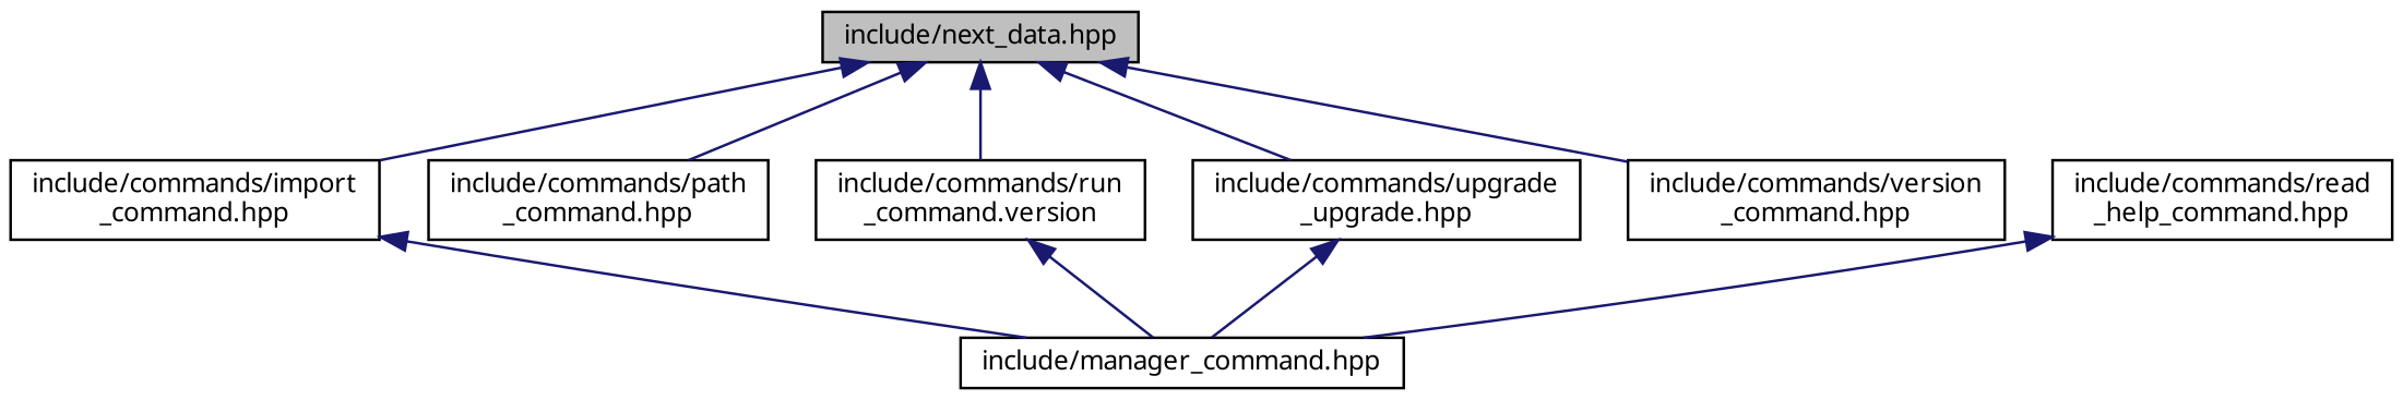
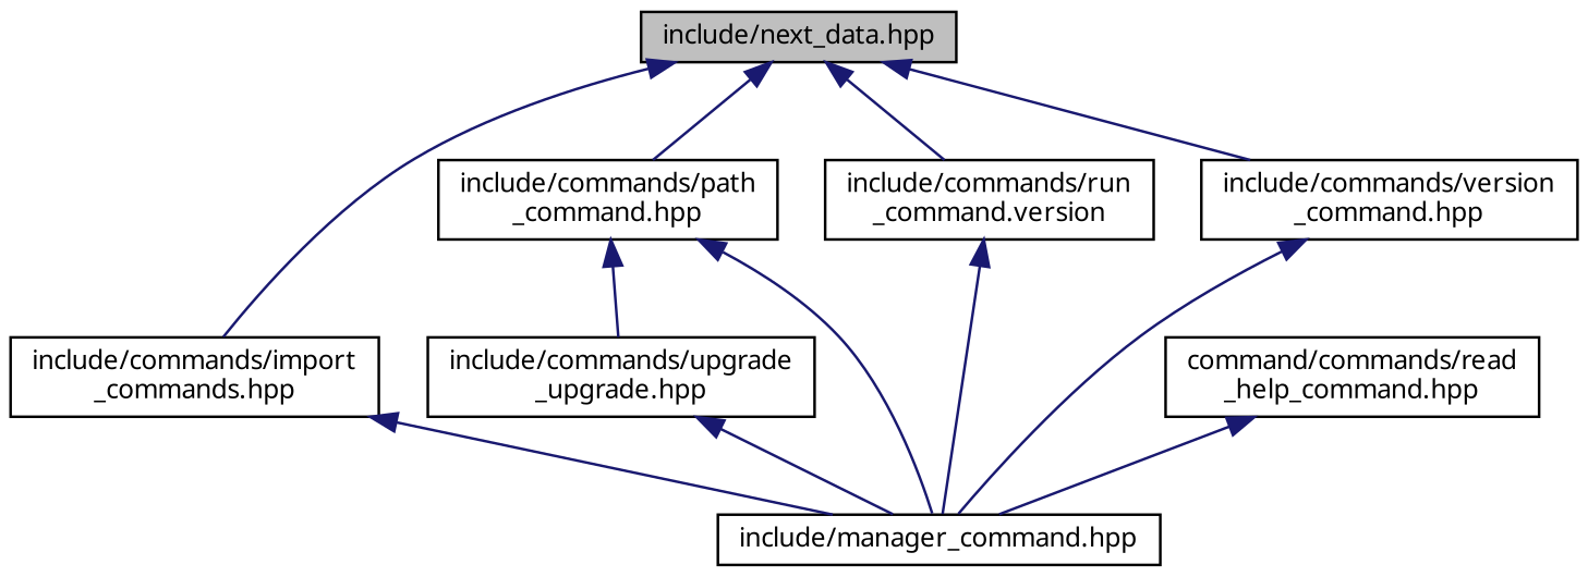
  digraph {
    fontname="Noto Sans"
    node [color=black fillcolor=white fontname="Noto Sans" fontsize=10 shape=record style=filled]
    edge [color=midnightblue dir=back fontname="Noto Sans" fontsize=10 labelfontname=Helvetica labelfontsize=10 style=solid]
    n1 [fillcolor=grey75 fontcolor=black height=0.2 label="include/next_data.hpp" width=0.4]
-   n2 [height=0.2 label="include/commands/import\l_command.hpp" width=0.4]
+   n2 [height=0.2 label="include/commands/import\l_commands.hpp" width=0.4]
    n3 [height=0.2 label="include/commands/path\l_command.hpp" width=0.4]
    n4 [height=0.2 label="include/commands/run\l_command.version" width=0.4]
    n5 [height=0.2 label="include/commands/upgrade\l_upgrade.hpp" width=0.4]
    n6 [height=0.2 label="include/commands/version\l_command.hpp" width=0.4]
    n7 [height=0.2 label="include/manager_command.hpp" width=0.4]
-   n8 [height=0.2 label="include/commands/read\l_help_command.hpp" width=0.4]
+   n8 [height=0.2 label="command/commands/read\l_help_command.hpp" width=0.4]
    n1 -> n2
    n1 -> n3
    n1 -> n4
-   n1 -> n5
+   n3 -> n5
    n1 -> n6
    n2 -> n7
+   n3 -> n7
    n4 -> n7
    n5 -> n7
+   n6 -> n7
    n8 -> n7
  }
